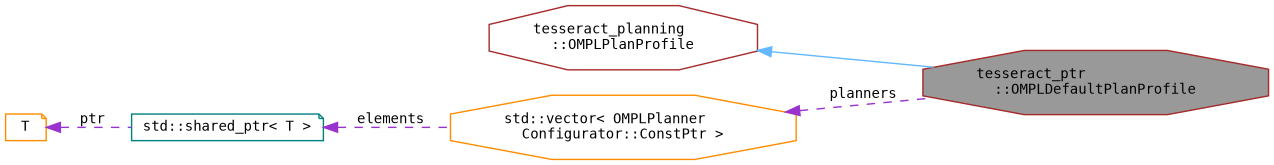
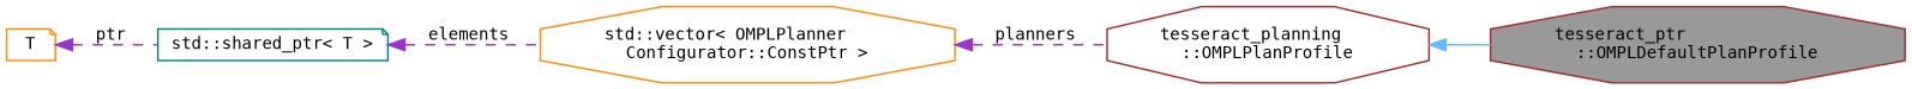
  digraph {
    fontname="DejaVu Sans Mono"
    rankdir=LR
    node [color=brown fillcolor=white fontname="DejaVu Sans Mono" fontsize=10 shape=octagon style=filled]
    edge [color=darkorchid3 dir=back fontname="DejaVu Sans Mono" fontsize=10 labelfontname=Helvetica labelfontsize=10 style=dashed]
    n1 [fillcolor=grey60 fontcolor=black height=0.2 label="tesseract_ptr\l::OMPLDefaultPlanProfile" width=0.4]
    n2 [height=0.2 label="tesseract_planning\l::OMPLPlanProfile" width=0.4]
    n3 [color=darkorange height=0.2 label="std::vector\< OMPLPlanner\lConfigurator::ConstPtr \>" width=0.4]
    n4 [color=teal height=0.2 label="std::shared_ptr\< T \>" shape=note width=0.4]
    n5 [color=darkorange height=0.2 label=T shape=note width=0.4]
    n2 -> n1 [color=steelblue1 style=solid]
-   n3 -> n1 [label=" planners"]
+   n3 -> n2 [label=" planners"]
    n4 -> n3 [label=" elements"]
    n5 -> n4 [label=" ptr"]
  }
